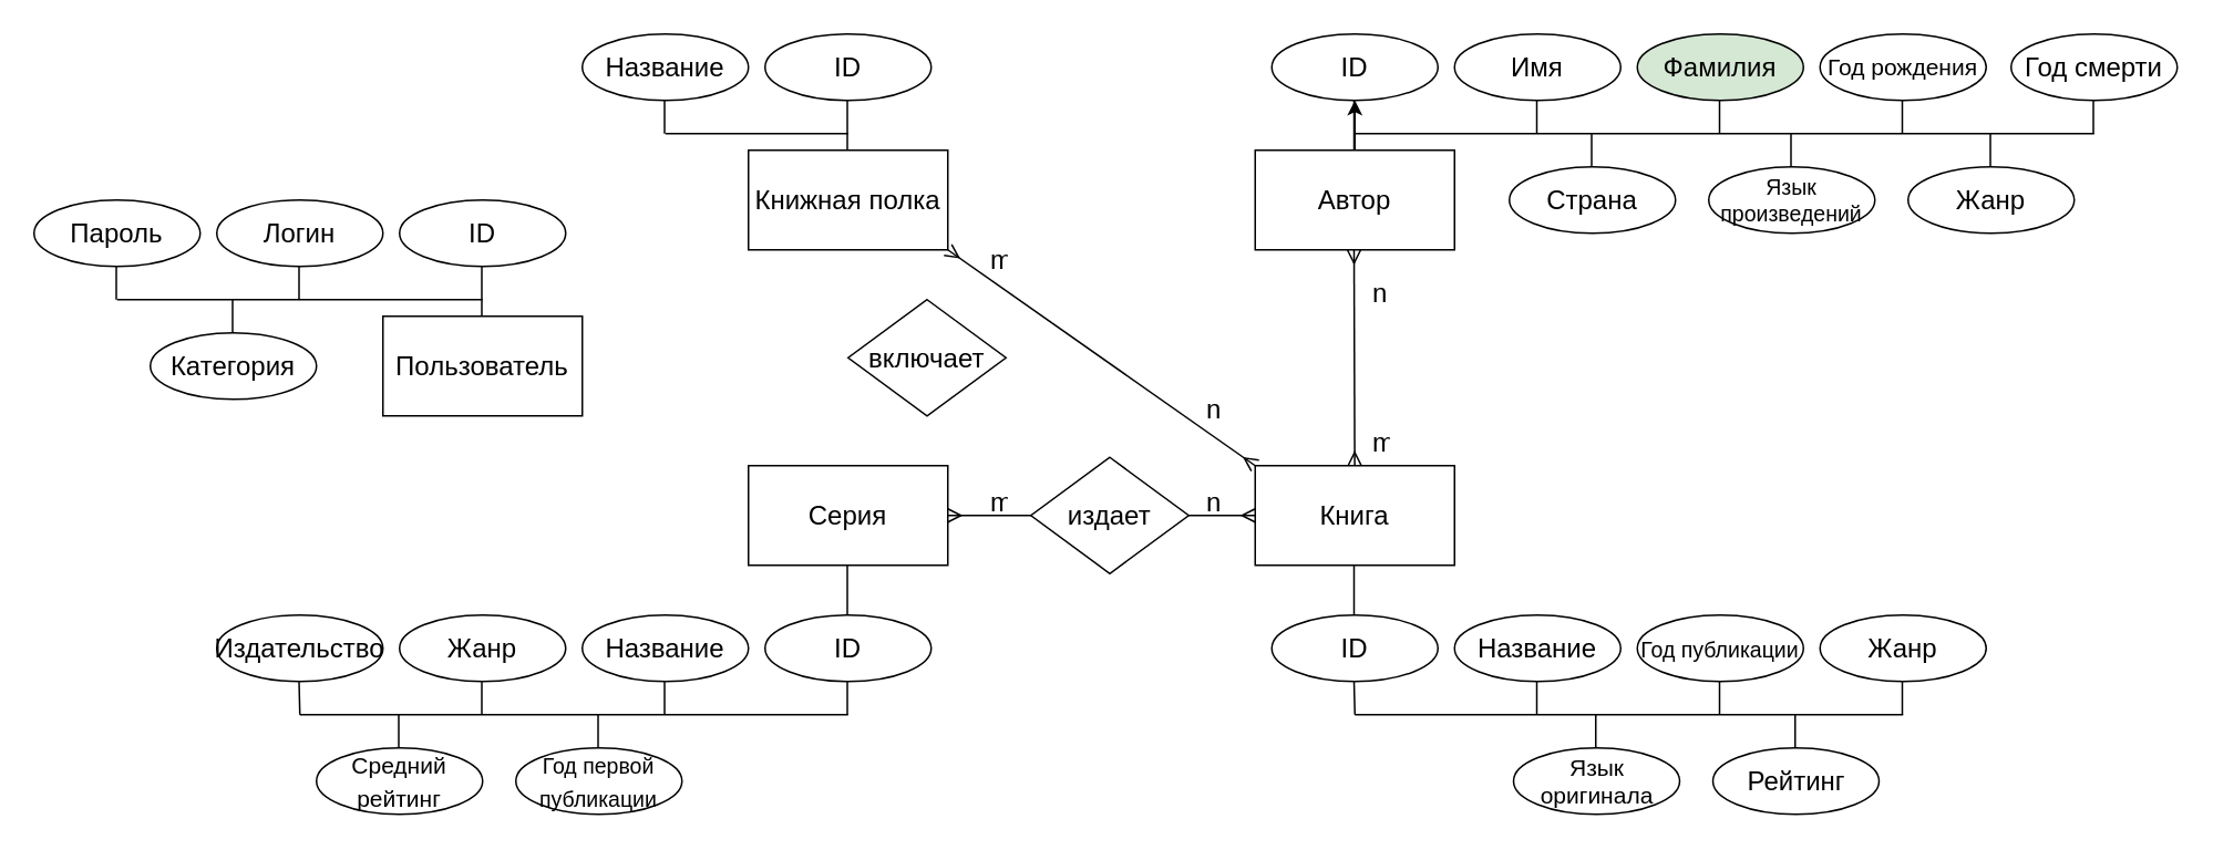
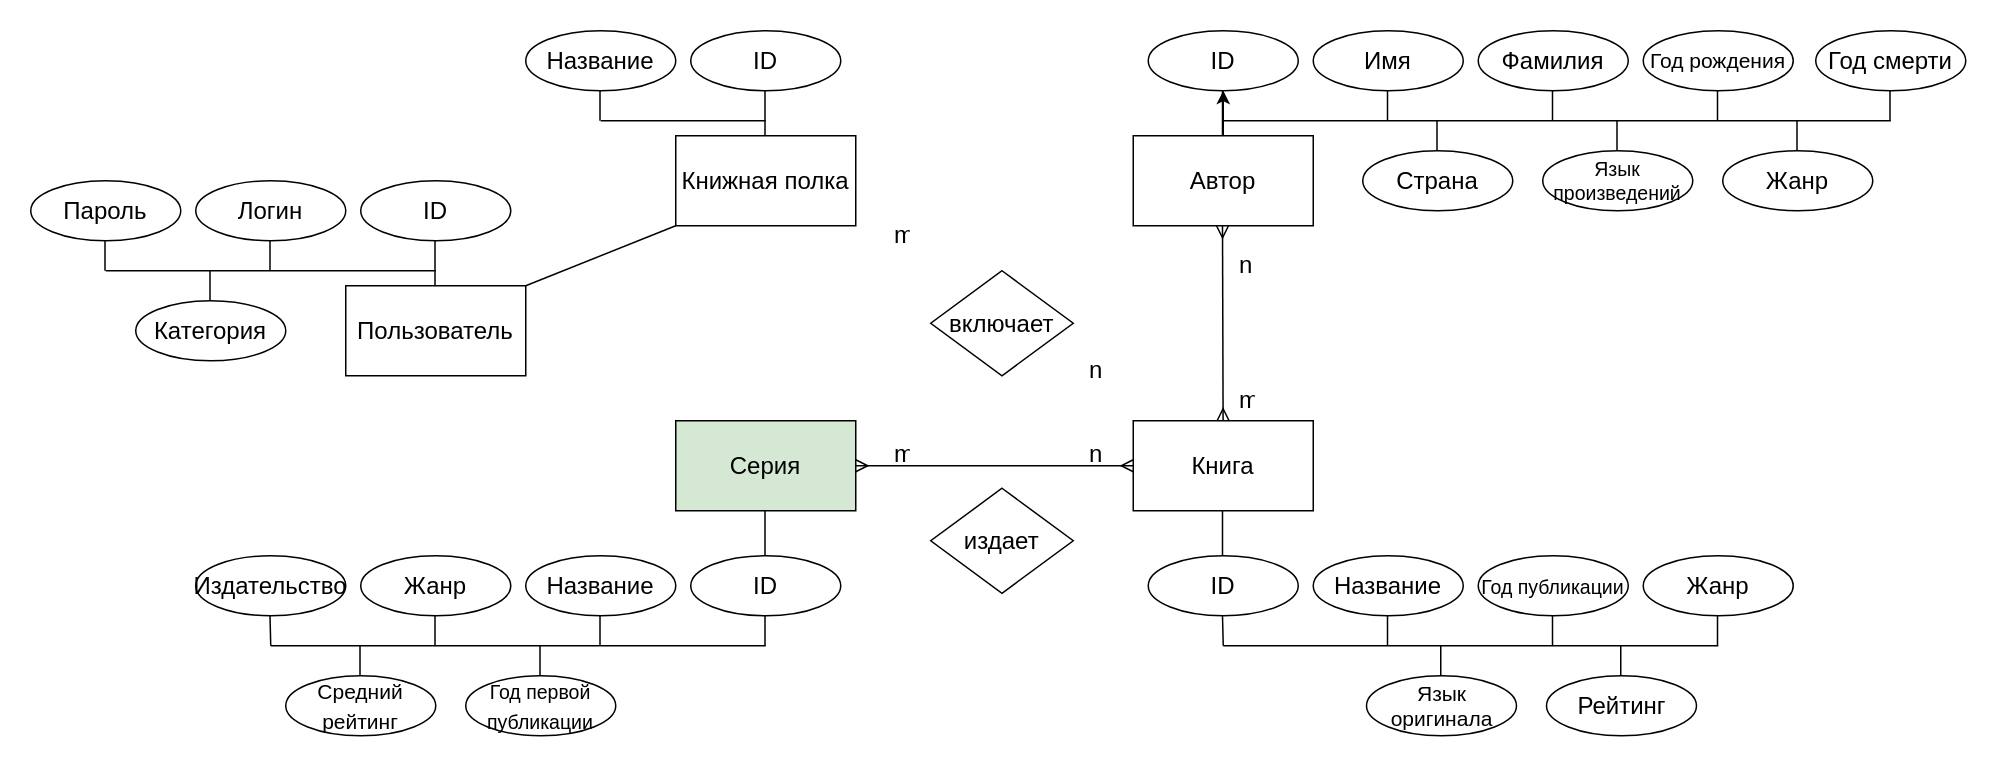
  <mxCell id="0" />
  <mxCell id="1" parent="0" />
  <mxCell id="2" value="" style="edgeStyle=orthogonalEdgeStyle;rounded=0;orthogonalLoop=1;jettySize=auto;html=1;fontSize=16;" edge="1" parent="1" source="3" target="4"><mxGeometry relative="1" as="geometry" /></mxCell>
  <mxCell id="3" value="Автор" style="whiteSpace=wrap;html=1;align=center;rounded=0;fontSize=16;" vertex="1" parent="1"><mxGeometry x="755" y="90" width="120" height="60" as="geometry" /></mxCell>
  <mxCell id="4" value="ID" style="ellipse;whiteSpace=wrap;html=1;align=center;rounded=0;fontSize=16;" vertex="1" parent="1"><mxGeometry x="765" y="20" width="100" height="40" as="geometry" /></mxCell>
  <mxCell id="5" value="Имя" style="ellipse;whiteSpace=wrap;html=1;align=center;rounded=0;fontSize=16;" vertex="1" parent="1"><mxGeometry x="875" y="20" width="100" height="40" as="geometry" /></mxCell>
- <mxCell id="6" value="Фамилия" style="ellipse;whiteSpace=wrap;html=1;align=center;rounded=0;fontSize=16;fillColor=#d5e8d4;" vertex="1" parent="1"><mxGeometry x="985" y="20" width="100" height="40" as="geometry" /></mxCell>
+ <mxCell id="6" value="Фамилия" style="ellipse;whiteSpace=wrap;html=1;align=center;rounded=0;fontSize=16;" vertex="1" parent="1"><mxGeometry x="985" y="20" width="100" height="40" as="geometry" /></mxCell>
  <mxCell id="7" value="Год рождения" style="ellipse;whiteSpace=wrap;html=1;align=center;rounded=0;fontSize=14;" vertex="1" parent="1"><mxGeometry x="1095" y="20" width="100" height="40" as="geometry" /></mxCell>
  <mxCell id="8" value="Год смерти" style="ellipse;whiteSpace=wrap;html=1;align=center;rounded=0;fontSize=16;" vertex="1" parent="1"><mxGeometry x="1210" y="20" width="100" height="40" as="geometry" /></mxCell>
  <mxCell id="9" value="" style="endArrow=none;html=1;rounded=0;fontSize=16;" edge="1" parent="1"><mxGeometry width="50" height="50" relative="1" as="geometry"><mxPoint x="1034.5" y="80" as="sourcePoint" /><mxPoint x="1034.5" y="60" as="targetPoint" /></mxGeometry></mxCell>
  <mxCell id="10" value="" style="endArrow=none;html=1;rounded=0;exitX=1;exitY=0.5;exitDx=0;exitDy=0;fontSize=16;" edge="1" parent="1"><mxGeometry width="50" height="50" relative="1" as="geometry"><mxPoint x="814.5" y="90" as="sourcePoint" /><mxPoint x="814.5" y="60" as="targetPoint" /></mxGeometry></mxCell>
  <mxCell id="11" value="" style="endArrow=none;html=1;rounded=0;fontSize=16;" edge="1" parent="1"><mxGeometry width="50" height="50" relative="1" as="geometry"><mxPoint x="815" y="80" as="sourcePoint" /><mxPoint x="1260" y="80" as="targetPoint" /></mxGeometry></mxCell>
  <mxCell id="12" value="" style="endArrow=none;html=1;rounded=0;fontSize=16;" edge="1" parent="1"><mxGeometry width="50" height="50" relative="1" as="geometry"><mxPoint x="924.5" y="80" as="sourcePoint" /><mxPoint x="924.5" y="60" as="targetPoint" /></mxGeometry></mxCell>
  <mxCell id="13" value="" style="endArrow=none;html=1;rounded=0;fontSize=16;" edge="1" parent="1"><mxGeometry width="50" height="50" relative="1" as="geometry"><mxPoint x="1144.5" y="80" as="sourcePoint" /><mxPoint x="1144.5" y="60" as="targetPoint" /></mxGeometry></mxCell>
  <mxCell id="14" value="" style="endArrow=none;html=1;rounded=0;fontSize=16;" edge="1" parent="1"><mxGeometry width="50" height="50" relative="1" as="geometry"><mxPoint x="957.5" y="100" as="sourcePoint" /><mxPoint x="957.5" y="80" as="targetPoint" /></mxGeometry></mxCell>
  <mxCell id="15" value="" style="endArrow=none;html=1;rounded=0;fontSize=16;" edge="1" parent="1"><mxGeometry width="50" height="50" relative="1" as="geometry"><mxPoint x="1259.5" y="80" as="sourcePoint" /><mxPoint x="1259.5" y="60" as="targetPoint" /></mxGeometry></mxCell>
  <mxCell id="16" value="Страна" style="ellipse;whiteSpace=wrap;html=1;align=center;rounded=0;fontSize=16;" vertex="1" parent="1"><mxGeometry x="908" y="100" width="100" height="40" as="geometry" /></mxCell>
  <mxCell id="17" value="Язык произведений" style="ellipse;whiteSpace=wrap;html=1;align=center;rounded=0;fontSize=13;" vertex="1" parent="1"><mxGeometry x="1028" y="100" width="100" height="40" as="geometry" /></mxCell>
  <mxCell id="18" value="" style="endArrow=none;html=1;rounded=0;fontSize=16;" edge="1" parent="1"><mxGeometry width="50" height="50" relative="1" as="geometry"><mxPoint x="1077.5" y="100" as="sourcePoint" /><mxPoint x="1077.5" y="80" as="targetPoint" /></mxGeometry></mxCell>
  <mxCell id="19" value="" style="endArrow=none;html=1;rounded=0;fontSize=16;" edge="1" parent="1"><mxGeometry width="50" height="50" relative="1" as="geometry"><mxPoint x="1197.5" y="100" as="sourcePoint" /><mxPoint x="1197.5" y="80" as="targetPoint" /></mxGeometry></mxCell>
  <mxCell id="20" value="Жанр" style="ellipse;whiteSpace=wrap;html=1;align=center;rounded=0;fontSize=16;" vertex="1" parent="1"><mxGeometry x="1148" y="100" width="100" height="40" as="geometry" /></mxCell>
  <mxCell id="21" value="Книга" style="whiteSpace=wrap;html=1;align=center;rounded=0;fontSize=16;" vertex="1" parent="1"><mxGeometry x="755" y="280" width="120" height="60" as="geometry" /></mxCell>
  <mxCell id="22" value="ID" style="ellipse;whiteSpace=wrap;html=1;align=center;rounded=0;fontSize=16;" vertex="1" parent="1"><mxGeometry x="765" y="370" width="100" height="40" as="geometry" /></mxCell>
  <mxCell id="23" value="Название" style="ellipse;whiteSpace=wrap;html=1;align=center;rounded=0;fontSize=16;" vertex="1" parent="1"><mxGeometry x="875" y="370" width="100" height="40" as="geometry" /></mxCell>
  <mxCell id="24" value="&lt;font style=&quot;font-size: 13px;&quot;&gt;Год публикации&lt;/font&gt;" style="ellipse;whiteSpace=wrap;html=1;align=center;rounded=0;fontSize=16;" vertex="1" parent="1"><mxGeometry x="985" y="370" width="100" height="40" as="geometry" /></mxCell>
  <mxCell id="25" value="Жанр" style="ellipse;whiteSpace=wrap;html=1;align=center;rounded=0;fontSize=16;" vertex="1" parent="1"><mxGeometry x="1095" y="370" width="100" height="40" as="geometry" /></mxCell>
  <mxCell id="26" value="" style="endArrow=none;html=1;rounded=0;fontSize=16;" edge="1" parent="1"><mxGeometry width="50" height="50" relative="1" as="geometry"><mxPoint x="1034.5" y="430" as="sourcePoint" /><mxPoint x="1034.5" y="410" as="targetPoint" /></mxGeometry></mxCell>
  <mxCell id="27" value="" style="endArrow=none;html=1;rounded=0;fontSize=16;" edge="1" parent="1"><mxGeometry width="50" height="50" relative="1" as="geometry"><mxPoint x="815" y="430" as="sourcePoint" /><mxPoint x="814.5" y="410" as="targetPoint" /></mxGeometry></mxCell>
  <mxCell id="28" value="" style="endArrow=none;html=1;rounded=0;fontSize=16;" edge="1" parent="1"><mxGeometry width="50" height="50" relative="1" as="geometry"><mxPoint x="815" y="430" as="sourcePoint" /><mxPoint x="1145" y="430" as="targetPoint" /></mxGeometry></mxCell>
  <mxCell id="29" value="" style="endArrow=none;html=1;rounded=0;fontSize=16;" edge="1" parent="1"><mxGeometry width="50" height="50" relative="1" as="geometry"><mxPoint x="924.5" y="430" as="sourcePoint" /><mxPoint x="924.5" y="410" as="targetPoint" /></mxGeometry></mxCell>
  <mxCell id="30" value="" style="endArrow=none;html=1;rounded=0;fontSize=16;" edge="1" parent="1"><mxGeometry width="50" height="50" relative="1" as="geometry"><mxPoint x="1144.5" y="430" as="sourcePoint" /><mxPoint x="1144.5" y="410" as="targetPoint" /></mxGeometry></mxCell>
  <mxCell id="31" value="" style="endArrow=none;html=1;rounded=0;fontSize=16;" edge="1" parent="1"><mxGeometry width="50" height="50" relative="1" as="geometry"><mxPoint x="960" y="450" as="sourcePoint" /><mxPoint x="960" y="430" as="targetPoint" /></mxGeometry></mxCell>
  <mxCell id="32" value="Язык оригинала" style="ellipse;whiteSpace=wrap;html=1;align=center;rounded=0;fontSize=14;" vertex="1" parent="1"><mxGeometry x="910.5" y="450" width="100" height="40" as="geometry" /></mxCell>
  <mxCell id="33" value="Рейтинг" style="ellipse;whiteSpace=wrap;html=1;align=center;rounded=0;fontSize=16;" vertex="1" parent="1"><mxGeometry x="1030.5" y="450" width="100" height="40" as="geometry" /></mxCell>
  <mxCell id="34" value="" style="endArrow=none;html=1;rounded=0;fontSize=16;" edge="1" parent="1"><mxGeometry width="50" height="50" relative="1" as="geometry"><mxPoint x="1080" y="450" as="sourcePoint" /><mxPoint x="1080" y="430" as="targetPoint" /></mxGeometry></mxCell>
  <mxCell id="35" value="" style="endArrow=none;html=1;rounded=0;exitX=1;exitY=0.5;exitDx=0;exitDy=0;fontSize=16;" edge="1" parent="1"><mxGeometry width="50" height="50" relative="1" as="geometry"><mxPoint x="814.5" y="370" as="sourcePoint" /><mxPoint x="814.5" y="340" as="targetPoint" /></mxGeometry></mxCell>
  <mxCell id="36" value="" style="fontSize=16;html=1;endArrow=ERmany;startArrow=ERmany;rounded=0;" edge="1" parent="1" source="21"><mxGeometry width="100" height="100" relative="1" as="geometry"><mxPoint x="815" y="250" as="sourcePoint" /><mxPoint x="814.5" y="150" as="targetPoint" /><Array as="points" /></mxGeometry></mxCell>
  <mxCell id="37" value="n" style="text;strokeColor=none;fillColor=none;spacingLeft=4;spacingRight=4;overflow=hidden;rotatable=0;points=[[0,0.5],[1,0.5]];portConstraint=eastwest;fontSize=16;rounded=0;" vertex="1" parent="1"><mxGeometry x="820" y="160" width="20" height="20" as="geometry" /></mxCell>
  <mxCell id="38" value="m" style="text;strokeColor=none;fillColor=none;spacingLeft=4;spacingRight=4;overflow=hidden;rotatable=0;points=[[0,0.5],[1,0.5]];portConstraint=eastwest;fontSize=16;rounded=0;" vertex="1" parent="1"><mxGeometry x="820" y="250" width="20" height="20" as="geometry" /></mxCell>
- <mxCell id="39" value="Серия" style="whiteSpace=wrap;html=1;align=center;rounded=0;fontSize=16;" vertex="1" parent="1"><mxGeometry x="450" y="280" width="120" height="60" as="geometry" /></mxCell>
+ <mxCell id="39" value="Серия" style="whiteSpace=wrap;html=1;align=center;rounded=0;fontSize=16;fillColor=#d5e8d4;" vertex="1" parent="1"><mxGeometry x="450" y="280" width="120" height="60" as="geometry" /></mxCell>
  <mxCell id="40" value="Издательство" style="ellipse;whiteSpace=wrap;html=1;align=center;rounded=0;fontSize=16;" vertex="1" parent="1"><mxGeometry x="130" y="370" width="100" height="40" as="geometry" /></mxCell>
  <mxCell id="41" value="Жанр" style="ellipse;whiteSpace=wrap;html=1;align=center;rounded=0;fontSize=16;" vertex="1" parent="1"><mxGeometry x="240" y="370" width="100" height="40" as="geometry" /></mxCell>
  <mxCell id="42" value="Название" style="ellipse;whiteSpace=wrap;html=1;align=center;rounded=0;fontSize=16;" vertex="1" parent="1"><mxGeometry x="350" y="370" width="100" height="40" as="geometry" /></mxCell>
  <mxCell id="43" value="ID" style="ellipse;whiteSpace=wrap;html=1;align=center;rounded=0;fontSize=16;" vertex="1" parent="1"><mxGeometry x="460" y="370" width="100" height="40" as="geometry" /></mxCell>
  <mxCell id="44" value="" style="endArrow=none;html=1;rounded=0;fontSize=16;" edge="1" parent="1"><mxGeometry width="50" height="50" relative="1" as="geometry"><mxPoint x="399.5" y="430" as="sourcePoint" /><mxPoint x="399.5" y="410" as="targetPoint" /></mxGeometry></mxCell>
  <mxCell id="45" value="" style="endArrow=none;html=1;rounded=0;fontSize=16;" edge="1" parent="1"><mxGeometry width="50" height="50" relative="1" as="geometry"><mxPoint x="180" y="430" as="sourcePoint" /><mxPoint x="179.5" y="410" as="targetPoint" /></mxGeometry></mxCell>
  <mxCell id="46" value="" style="endArrow=none;html=1;rounded=0;fontSize=16;" edge="1" parent="1"><mxGeometry width="50" height="50" relative="1" as="geometry"><mxPoint x="180" y="430" as="sourcePoint" /><mxPoint x="510" y="430" as="targetPoint" /></mxGeometry></mxCell>
  <mxCell id="47" value="" style="endArrow=none;html=1;rounded=0;fontSize=16;" edge="1" parent="1"><mxGeometry width="50" height="50" relative="1" as="geometry"><mxPoint x="289.5" y="430" as="sourcePoint" /><mxPoint x="289.5" y="410" as="targetPoint" /></mxGeometry></mxCell>
  <mxCell id="48" value="" style="endArrow=none;html=1;rounded=0;fontSize=16;" edge="1" parent="1"><mxGeometry width="50" height="50" relative="1" as="geometry"><mxPoint x="509.5" y="430" as="sourcePoint" /><mxPoint x="509.5" y="410" as="targetPoint" /></mxGeometry></mxCell>
  <mxCell id="49" value="" style="endArrow=none;html=1;rounded=0;fontSize=16;" edge="1" parent="1"><mxGeometry width="50" height="50" relative="1" as="geometry"><mxPoint x="239.5" y="450" as="sourcePoint" /><mxPoint x="239.5" y="430" as="targetPoint" /></mxGeometry></mxCell>
  <mxCell id="50" value="&lt;font style=&quot;font-size: 14px;&quot;&gt;Средний рейтинг&lt;/font&gt;" style="ellipse;whiteSpace=wrap;html=1;align=center;rounded=0;fontSize=16;" vertex="1" parent="1"><mxGeometry x="190" y="450" width="100" height="40" as="geometry" /></mxCell>
  <mxCell id="51" value="&lt;font style=&quot;font-size: 13px;&quot;&gt;Год первой публикации&lt;/font&gt;" style="ellipse;whiteSpace=wrap;html=1;align=center;rounded=0;fontSize=16;" vertex="1" parent="1"><mxGeometry x="310" y="450" width="100" height="40" as="geometry" /></mxCell>
  <mxCell id="52" value="" style="endArrow=none;html=1;rounded=0;fontSize=16;" edge="1" parent="1"><mxGeometry width="50" height="50" relative="1" as="geometry"><mxPoint x="359.5" y="450" as="sourcePoint" /><mxPoint x="359.5" y="430" as="targetPoint" /></mxGeometry></mxCell>
  <mxCell id="53" value="" style="endArrow=none;html=1;rounded=0;exitX=1;exitY=0.5;exitDx=0;exitDy=0;fontSize=16;" edge="1" parent="1"><mxGeometry width="50" height="50" relative="1" as="geometry"><mxPoint x="509.5" y="370" as="sourcePoint" /><mxPoint x="509.5" y="340" as="targetPoint" /></mxGeometry></mxCell>
  <mxCell id="54" value="" style="fontSize=16;html=1;endArrow=ERmany;startArrow=ERmany;rounded=0;entryX=0;entryY=0.5;entryDx=0;entryDy=0;exitX=1;exitY=0.5;exitDx=0;exitDy=0;" edge="1" parent="1" source="39" target="21"><mxGeometry width="100" height="100" relative="1" as="geometry"><mxPoint x="577.5" y="220" as="sourcePoint" /><mxPoint x="577" y="90" as="targetPoint" /><Array as="points" /></mxGeometry></mxCell>
  <mxCell id="55" value="n" style="text;strokeColor=none;fillColor=none;spacingLeft=4;spacingRight=4;overflow=hidden;rotatable=0;points=[[0,0.5],[1,0.5]];portConstraint=eastwest;fontSize=16;rounded=0;" vertex="1" parent="1"><mxGeometry x="720" y="286" width="20" height="20" as="geometry" /></mxCell>
  <mxCell id="56" value="m" style="text;strokeColor=none;fillColor=none;spacingLeft=4;spacingRight=4;overflow=hidden;rotatable=0;points=[[0,0.5],[1,0.5]];portConstraint=eastwest;fontSize=16;rounded=0;" vertex="1" parent="1"><mxGeometry x="590" y="286" width="20" height="20" as="geometry" /></mxCell>
- <mxCell id="57" value="&lt;font style=&quot;font-size: 16px;&quot;&gt;издает&lt;/font&gt;" style="rhombus;whiteSpace=wrap;html=1;fontSize=16;" vertex="1" parent="1"><mxGeometry x="620" y="275" width="95" height="70" as="geometry" /></mxCell>
+ <mxCell id="57" value="&lt;font style=&quot;font-size: 16px;&quot;&gt;издает&lt;/font&gt;" style="rhombus;whiteSpace=wrap;html=1;fontSize=16;" vertex="1" parent="1"><mxGeometry x="620" y="325" width="95" height="70" as="geometry" /></mxCell>
  <mxCell id="58" value="&lt;font style=&quot;font-size: 16px;&quot;&gt;Книжная полка&lt;/font&gt;" style="whiteSpace=wrap;html=1;align=center;rounded=0;fontSize=16;" vertex="1" parent="1"><mxGeometry x="450" y="90" width="120" height="60" as="geometry" /></mxCell>
  <mxCell id="59" value="Название" style="ellipse;whiteSpace=wrap;html=1;align=center;rounded=0;fontSize=16;" vertex="1" parent="1"><mxGeometry x="350" y="20" width="100" height="40" as="geometry" /></mxCell>
  <mxCell id="60" value="ID" style="ellipse;whiteSpace=wrap;html=1;align=center;rounded=0;fontSize=16;" vertex="1" parent="1"><mxGeometry x="460" y="20" width="100" height="40" as="geometry" /></mxCell>
  <mxCell id="61" value="" style="endArrow=none;html=1;rounded=0;fontSize=16;" edge="1" parent="1"><mxGeometry width="50" height="50" relative="1" as="geometry"><mxPoint x="399.5" y="80" as="sourcePoint" /><mxPoint x="399.5" y="60" as="targetPoint" /></mxGeometry></mxCell>
  <mxCell id="62" value="" style="endArrow=none;html=1;rounded=0;fontSize=16;" edge="1" parent="1"><mxGeometry width="50" height="50" relative="1" as="geometry"><mxPoint x="400" y="80" as="sourcePoint" /><mxPoint x="510" y="80" as="targetPoint" /></mxGeometry></mxCell>
- <mxCell id="63" value="" style="fontSize=16;html=1;endArrow=ERmany;startArrow=ERmany;rounded=0;entryX=0;entryY=0;entryDx=0;entryDy=0;exitX=1;exitY=1;exitDx=0;exitDy=0;" edge="1" parent="1" source="58" target="21"><mxGeometry width="100" height="100" relative="1" as="geometry"><mxPoint x="550" y="215" as="sourcePoint" /><mxPoint x="735" y="215" as="targetPoint" /><Array as="points" /></mxGeometry></mxCell>
  <mxCell id="64" value="n" style="text;strokeColor=none;fillColor=none;spacingLeft=4;spacingRight=4;overflow=hidden;rotatable=0;points=[[0,0.5],[1,0.5]];portConstraint=eastwest;fontSize=16;rounded=0;" vertex="1" parent="1"><mxGeometry x="720" y="230" width="20" height="20" as="geometry" /></mxCell>
  <mxCell id="65" value="m" style="text;strokeColor=none;fillColor=none;spacingLeft=4;spacingRight=4;overflow=hidden;rotatable=0;points=[[0,0.5],[1,0.5]];portConstraint=eastwest;fontSize=16;rounded=0;" vertex="1" parent="1"><mxGeometry x="590" y="140" width="20" height="20" as="geometry" /></mxCell>
- <mxCell id="66" value="&lt;span style=&quot;font-size: 16px;&quot;&gt;включает&lt;/span&gt;" style="rhombus;whiteSpace=wrap;html=1;fontSize=16;" vertex="1" parent="1"><mxGeometry x="510" y="180" width="95" height="70" as="geometry" /></mxCell>
+ <mxCell id="66" value="&lt;span style=&quot;font-size: 16px;&quot;&gt;включает&lt;/span&gt;" style="rhombus;whiteSpace=wrap;html=1;fontSize=16;" vertex="1" parent="1"><mxGeometry x="620" y="180" width="95" height="70" as="geometry" /></mxCell>
  <mxCell id="67" value="" style="endArrow=none;html=1;rounded=0;exitX=1;exitY=0.5;exitDx=0;exitDy=0;fontSize=16;" edge="1" parent="1"><mxGeometry width="50" height="50" relative="1" as="geometry"><mxPoint x="509.5" y="90" as="sourcePoint" /><mxPoint x="509.5" y="60" as="targetPoint" /></mxGeometry></mxCell>
  <mxCell id="68" value="Пользователь" style="whiteSpace=wrap;html=1;align=center;rounded=0;fontSize=16;" vertex="1" parent="1"><mxGeometry x="230" y="190" width="120" height="60" as="geometry" /></mxCell>
  <mxCell id="69" value="Логин" style="ellipse;whiteSpace=wrap;html=1;align=center;rounded=0;fontSize=16;" vertex="1" parent="1"><mxGeometry x="130" y="120" width="100" height="40" as="geometry" /></mxCell>
  <mxCell id="70" value="ID" style="ellipse;whiteSpace=wrap;html=1;align=center;rounded=0;fontSize=16;" vertex="1" parent="1"><mxGeometry x="240" y="120" width="100" height="40" as="geometry" /></mxCell>
  <mxCell id="71" value="" style="endArrow=none;html=1;rounded=0;fontSize=16;" edge="1" parent="1"><mxGeometry width="50" height="50" relative="1" as="geometry"><mxPoint x="179.5" y="180" as="sourcePoint" /><mxPoint x="179.5" y="160" as="targetPoint" /></mxGeometry></mxCell>
  <mxCell id="72" value="" style="endArrow=none;html=1;rounded=0;fontSize=16;" edge="1" parent="1"><mxGeometry width="50" height="50" relative="1" as="geometry"><mxPoint x="70" y="180" as="sourcePoint" /><mxPoint x="290" y="180" as="targetPoint" /></mxGeometry></mxCell>
  <mxCell id="73" value="" style="endArrow=none;html=1;rounded=0;exitX=1;exitY=0.5;exitDx=0;exitDy=0;fontSize=16;" edge="1" parent="1"><mxGeometry width="50" height="50" relative="1" as="geometry"><mxPoint x="289.5" y="190" as="sourcePoint" /><mxPoint x="289.5" y="160" as="targetPoint" /></mxGeometry></mxCell>
  <mxCell id="74" value="Пароль" style="ellipse;whiteSpace=wrap;html=1;align=center;rounded=0;fontSize=16;" vertex="1" parent="1"><mxGeometry x="20" y="120" width="100" height="40" as="geometry" /></mxCell>
  <mxCell id="75" value="" style="endArrow=none;html=1;rounded=0;fontSize=16;" edge="1" parent="1"><mxGeometry width="50" height="50" relative="1" as="geometry"><mxPoint x="69.5" y="180" as="sourcePoint" /><mxPoint x="69.5" y="160" as="targetPoint" /></mxGeometry></mxCell>
  <mxCell id="76" value="Категория" style="ellipse;whiteSpace=wrap;html=1;align=center;rounded=0;fontSize=16;" vertex="1" parent="1"><mxGeometry x="90" y="200" width="100" height="40" as="geometry" /></mxCell>
  <mxCell id="77" value="" style="endArrow=none;html=1;rounded=0;fontSize=16;" edge="1" parent="1"><mxGeometry width="50" height="50" relative="1" as="geometry"><mxPoint x="139.5" y="200" as="sourcePoint" /><mxPoint x="139.5" y="180" as="targetPoint" /></mxGeometry></mxCell>
+ <mxCell id="78" value="" style="endArrow=none;html=1;rounded=0;exitX=1;exitY=0;exitDx=0;exitDy=0;entryX=0;entryY=1;entryDx=0;entryDy=0;fontSize=16;" edge="1" parent="1" source="68" target="58"><mxGeometry width="50" height="50" relative="1" as="geometry"><mxPoint x="149.5" y="210" as="sourcePoint" /><mxPoint x="149.5" y="190" as="targetPoint" /><Array as="points" /></mxGeometry></mxCell>
